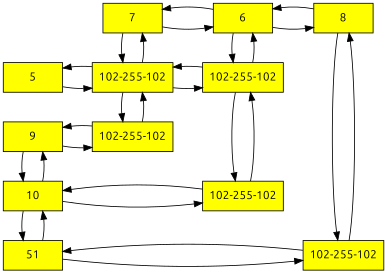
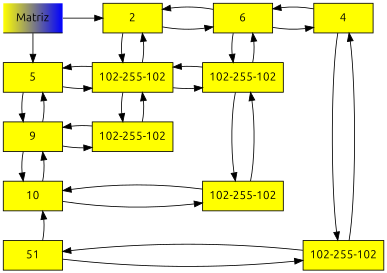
  digraph {
    fontname=Ubuntu
    nodesep=0.5
    ranksep=0.5
    node [fillcolor=yellow fontname=Ubuntu group=Mt0 shape=rectangle style=filled]
    edge [fontname=Ubuntu]
-   n2 [group=2 label=7 width=1.0]
+   n1 [fillcolor="yellow:blue" label=Matriz shape=underline width=1.0]
+   n2 [group=2 label=2 width=1.0]
    n3 [group=3 label=6 width=1.0]
-   n4 [group=4 label=8 width=1.0]
+   n4 [group=4 label=4 width=1.0]
    n5 [label=5 width=1.0]
    n6 [group=2 label="102-255-102" width=1.0]
    n7 [group=3 label="102-255-102" width=1.0]
    n8 [label=9 width=1.0]
    n9 [group=2 label="102-255-102" width=1.0]
    n10 [label=10 width=1.0]
    n11 [group=3 label="102-255-102" width=1.0]
    n12 [label=51 width=1.0]
    n13 [group=4 label="102-255-102" width=1.0]
    subgraph sub_1 {
      rank=same
+     n1
      n2
      n3
      n4
    }
    subgraph sub_2 {
      rank=same
      n5
      n6
      n7
    }
    subgraph sub_3 {
      rank=same
      n8
      n9
    }
    subgraph sub_4 {
      rank=same
      n10
      n11
    }
    subgraph sub_5 {
      rank=same
      n12
      n13
    }
+   n1 -> n2
+   n1 -> n5
    n2 -> n3
    n2 -> n6
    n3 -> n2
    n3 -> n4
    n3 -> n7
    n4 -> n3
    n4 -> n13
    n5 -> n6 [constraint=false]
+   n5 -> n8
    n6 -> n2
    n6 -> n5 [constraint=false]
    n6 -> n7 [constraint=false]
    n6 -> n9
    n7 -> n3
    n7 -> n6 [constraint=false]
    n7 -> n11
+   n8 -> n5
    n8 -> n9 [constraint=false]
    n8 -> n10
    n9 -> n6 [constraint=false]
    n9 -> n8 [constraint=false]
    n10 -> n8
    n10 -> n11 [constraint=false]
-   n10 -> n12
    n11 -> n7 [constraint=false]
    n11 -> n10 [constraint=false]
    n12 -> n10
    n12 -> n13 [constraint=false]
    n13 -> n4
    n13 -> n12 [constraint=false]
  }
